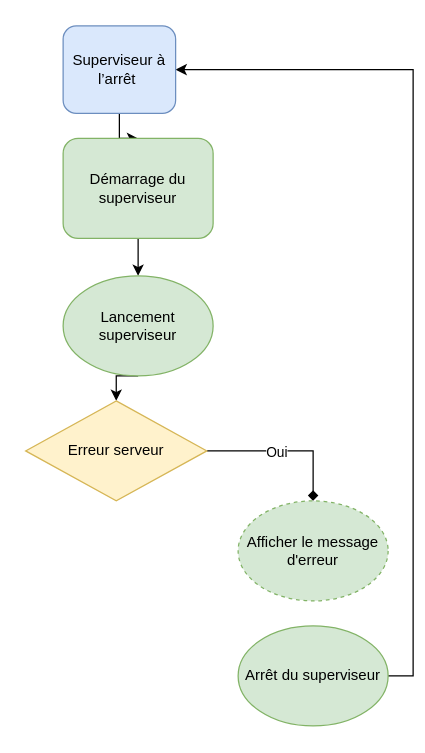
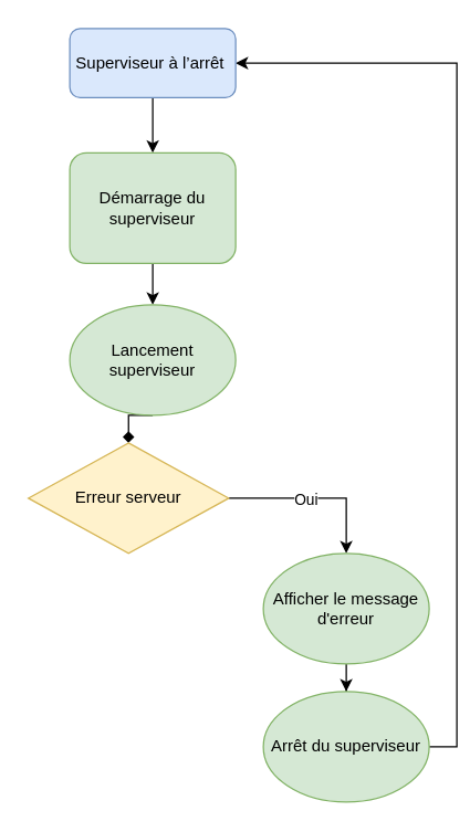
  <mxCell id="0" />
  <mxCell id="1" parent="0" />
  <mxCell id="2" style="edgeStyle=orthogonalEdgeStyle;rounded=0;orthogonalLoop=1;jettySize=auto;html=1;entryX=0.5;entryY=0;entryDx=0;entryDy=0;exitX=0.5;exitY=1;exitDx=0;exitDy=0;" parent="1" source="14" target="4" edge="1"><mxGeometry relative="1" as="geometry"><mxPoint x="110" y="180" as="sourcePoint" /></mxGeometry></mxCell>
- <mxCell id="3" style="edgeStyle=orthogonalEdgeStyle;rounded=0;orthogonalLoop=1;jettySize=auto;html=1;exitX=0.5;exitY=1;exitDx=0;exitDy=0;entryX=0.5;entryY=0;entryDx=0;entryDy=0;" parent="1" source="4" target="7" edge="1"><mxGeometry relative="1" as="geometry" /></mxCell>
+ <mxCell id="3" style="edgeStyle=orthogonalEdgeStyle;rounded=0;orthogonalLoop=1;jettySize=auto;html=1;exitX=0.5;exitY=1;exitDx=0;exitDy=0;entryX=0.5;entryY=0;entryDx=0;entryDy=0;endArrow=diamond;" parent="1" source="4" target="7" edge="1"><mxGeometry relative="1" as="geometry" /></mxCell>
  <mxCell id="4" value="Lancement superviseur" style="ellipse;whiteSpace=wrap;html=1;fillColor=#d5e8d4;strokeColor=#82b366;" parent="1" vertex="1"><mxGeometry x="50" y="220" width="120" height="80" as="geometry" /></mxCell>
- <mxCell id="5" style="edgeStyle=orthogonalEdgeStyle;rounded=0;orthogonalLoop=1;jettySize=auto;html=1;exitX=1;exitY=0.5;exitDx=0;exitDy=0;entryX=0.5;entryY=0;entryDx=0;entryDy=0;endArrow=diamond;" parent="1" source="7" target="9" edge="1"><mxGeometry relative="1" as="geometry"><mxPoint x="250" y="445" as="targetPoint" /></mxGeometry></mxCell>
+ <mxCell id="5" style="edgeStyle=orthogonalEdgeStyle;rounded=0;orthogonalLoop=1;jettySize=auto;html=1;exitX=1;exitY=0.5;exitDx=0;exitDy=0;entryX=0.5;entryY=0;entryDx=0;entryDy=0;" parent="1" source="7" target="9" edge="1"><mxGeometry relative="1" as="geometry"><mxPoint x="250" y="445" as="targetPoint" /></mxGeometry></mxCell>
  <mxCell id="6" value="Oui" style="edgeLabel;html=1;align=center;verticalAlign=middle;resizable=0;points=[];" parent="5" vertex="1" connectable="0"><mxGeometry x="-0.126" relative="1" as="geometry"><mxPoint as="offset" /></mxGeometry></mxCell>
  <mxCell id="7" value="Erreur serveur" style="rhombus;whiteSpace=wrap;html=1;fillColor=#fff2cc;strokeColor=#d6b656;" parent="1" vertex="1"><mxGeometry x="20" y="320" width="145" height="80" as="geometry" /></mxCell>
- <mxCell id="9" value="Afficher le message d'erreur" style="ellipse;whiteSpace=wrap;html=1;fillColor=#d5e8d4;strokeColor=#82b366;dashed=1;" parent="1" vertex="1"><mxGeometry x="190" y="400" width="120" height="80" as="geometry" /></mxCell>
+ <mxCell id="8" style="edgeStyle=orthogonalEdgeStyle;rounded=0;orthogonalLoop=1;jettySize=auto;html=1;entryX=0.5;entryY=0;entryDx=0;entryDy=0;" parent="1" source="9" target="11" edge="1"><mxGeometry relative="1" as="geometry" /></mxCell>
+ <mxCell id="9" value="Afficher le message d'erreur" style="ellipse;whiteSpace=wrap;html=1;fillColor=#d5e8d4;strokeColor=#82b366;" parent="1" vertex="1"><mxGeometry x="190" y="400" width="120" height="80" as="geometry" /></mxCell>
  <mxCell id="10" style="edgeStyle=orthogonalEdgeStyle;rounded=0;orthogonalLoop=1;jettySize=auto;html=1;exitX=1;exitY=0.5;exitDx=0;exitDy=0;entryX=1;entryY=0.5;entryDx=0;entryDy=0;" parent="1" source="11" target="13" edge="1"><mxGeometry relative="1" as="geometry"><mxPoint x="350" y="230" as="targetPoint" /></mxGeometry></mxCell>
  <mxCell id="11" value="Arrêt du superviseur" style="ellipse;whiteSpace=wrap;html=1;fillColor=#d5e8d4;strokeColor=#82b366;" parent="1" vertex="1"><mxGeometry x="190" y="500" width="120" height="80" as="geometry" /></mxCell>
  <mxCell id="12" style="edgeStyle=orthogonalEdgeStyle;rounded=0;orthogonalLoop=1;jettySize=auto;html=1;entryX=0.5;entryY=0;entryDx=0;entryDy=0;" parent="1" source="13" target="14" edge="1"><mxGeometry relative="1" as="geometry" /></mxCell>
- <mxCell id="13" value="Superviseur à l’arrêt&amp;nbsp;" style="rounded=1;whiteSpace=wrap;html=1;fillColor=#dae8fc;strokeColor=#6c8ebf;" parent="1" vertex="1"><mxGeometry x="50" y="20" width="90" height="70" as="geometry" /></mxCell>
+ <mxCell id="13" value="Superviseur à l’arrêt&amp;nbsp;" style="rounded=1;whiteSpace=wrap;html=1;fillColor=#dae8fc;strokeColor=#6c8ebf;" parent="1" vertex="1"><mxGeometry x="50" y="20" width="120" height="50" as="geometry" /></mxCell>
  <mxCell id="14" value="Démarrage du superviseur" style="whiteSpace=wrap;html=1;fillColor=#d5e8d4;strokeColor=#82b366;rounded=1;" parent="1" vertex="1"><mxGeometry x="50" y="110" width="120" height="80" as="geometry" /></mxCell>
